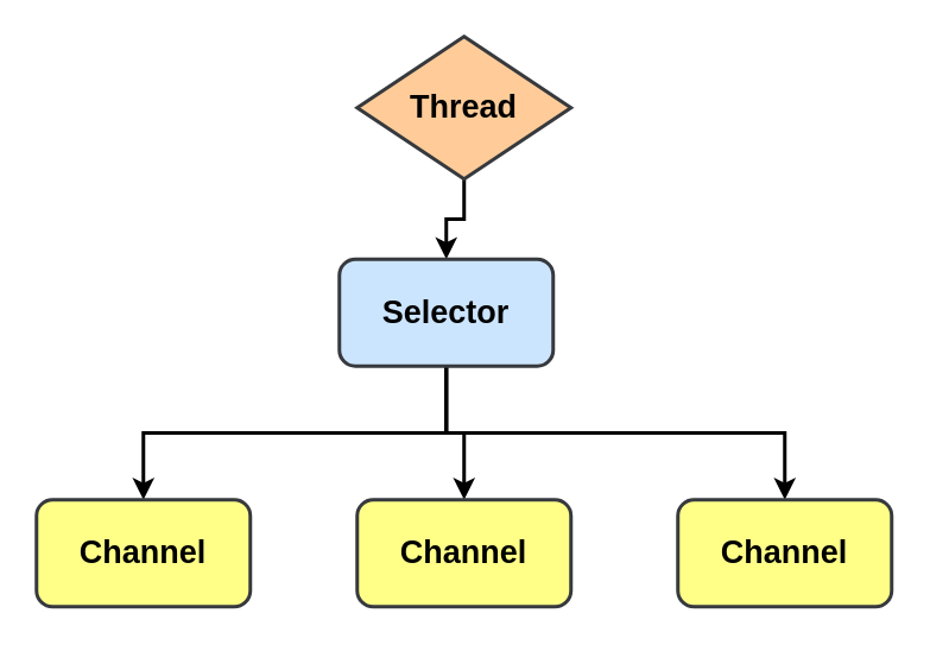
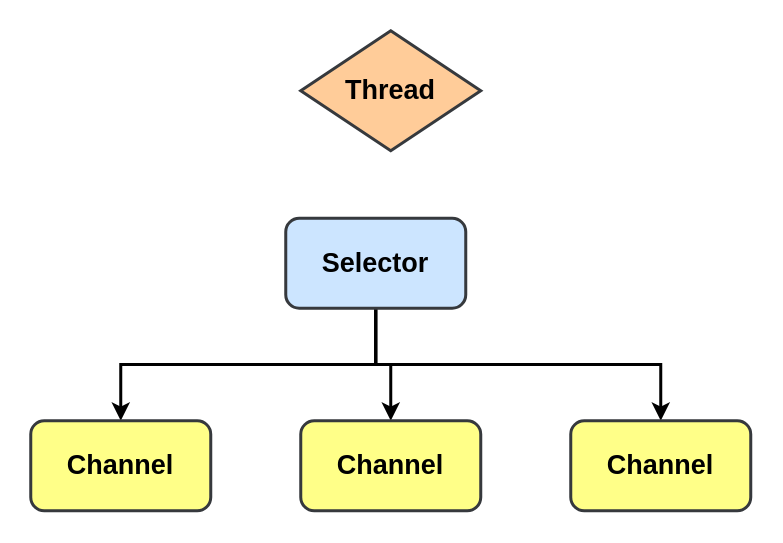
  <mxCell id="0" />
  <mxCell id="1" parent="0" />
- <mxCell id="2" style="edgeStyle=orthogonalEdgeStyle;rounded=0;orthogonalLoop=1;jettySize=auto;html=1;exitX=0.5;exitY=1;exitDx=0;exitDy=0;entryX=0.5;entryY=0;entryDx=0;entryDy=0;fontSize=18;strokeWidth=2;" edge="1" parent="1" source="3" target="7"><mxGeometry relative="1" as="geometry" /></mxCell>
  <mxCell id="3" value="Thread" style="rhombus;whiteSpace=wrap;html=1;strokeWidth=2;fontSize=18;fontStyle=1;fillColor=#ffcc99;strokeColor=#36393d;" vertex="1" parent="1"><mxGeometry x="200" y="20" width="120" height="80" as="geometry" /></mxCell>
  <mxCell id="4" style="edgeStyle=orthogonalEdgeStyle;rounded=0;orthogonalLoop=1;jettySize=auto;html=1;exitX=0.5;exitY=1;exitDx=0;exitDy=0;entryX=0.5;entryY=0;entryDx=0;entryDy=0;fontSize=18;strokeWidth=2;" edge="1" parent="1" source="7" target="8"><mxGeometry relative="1" as="geometry" /></mxCell>
  <mxCell id="5" style="edgeStyle=orthogonalEdgeStyle;rounded=0;orthogonalLoop=1;jettySize=auto;html=1;exitX=0.5;exitY=1;exitDx=0;exitDy=0;entryX=0.5;entryY=0;entryDx=0;entryDy=0;fontSize=18;strokeWidth=2;" edge="1" parent="1" source="7" target="9"><mxGeometry relative="1" as="geometry" /></mxCell>
  <mxCell id="6" style="edgeStyle=orthogonalEdgeStyle;rounded=0;orthogonalLoop=1;jettySize=auto;html=1;exitX=0.5;exitY=1;exitDx=0;exitDy=0;entryX=0.5;entryY=0;entryDx=0;entryDy=0;fontSize=18;strokeWidth=2;" edge="1" parent="1" source="7" target="10"><mxGeometry relative="1" as="geometry" /></mxCell>
  <mxCell id="7" value="Selector" style="rounded=1;whiteSpace=wrap;html=1;strokeWidth=2;fontSize=18;fontStyle=1;fillColor=#cce5ff;strokeColor=#36393d;" vertex="1" parent="1"><mxGeometry x="190" y="145" width="120" height="60" as="geometry" /></mxCell>
  <mxCell id="8" value="Channel" style="rounded=1;whiteSpace=wrap;html=1;strokeWidth=2;fontSize=18;fontStyle=1;fillColor=#ffff88;strokeColor=#36393d;" vertex="1" parent="1"><mxGeometry x="20" y="280" width="120" height="60" as="geometry" /></mxCell>
  <mxCell id="9" value="&lt;span style=&quot;white-space: normal; font-size: 18px;&quot;&gt;Channel&lt;/span&gt;" style="rounded=1;whiteSpace=wrap;html=1;strokeWidth=2;fontSize=18;fontStyle=1;fillColor=#ffff88;strokeColor=#36393d;" vertex="1" parent="1"><mxGeometry x="200" y="280" width="120" height="60" as="geometry" /></mxCell>
  <mxCell id="10" value="&lt;span style=&quot;white-space: normal; font-size: 18px;&quot;&gt;Channel&lt;/span&gt;" style="rounded=1;whiteSpace=wrap;html=1;strokeWidth=2;fontSize=18;fontStyle=1;fillColor=#ffff88;strokeColor=#36393d;" vertex="1" parent="1"><mxGeometry x="380" y="280" width="120" height="60" as="geometry" /></mxCell>
